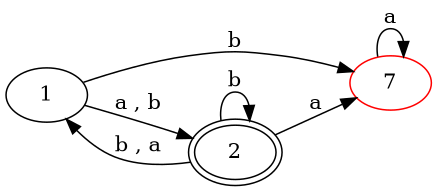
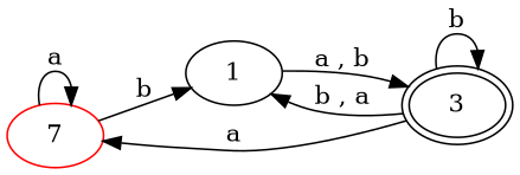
  digraph {
    rankdir=LR
    n1 [color=red label=7]
    n2 [label=1]
-   n3 [label=2 peripheries=2]
+   n3 [label=3 peripheries=2]
    n1 -> n1 [label=a]
-   n2 -> n1 [label=b]
+   n1 -> n2 [label=b]
    n2 -> n3 [label="a , b"]
    n3 -> n1 [label=a]
    n3 -> n2 [label="b , a"]
    n3 -> n3 [label=b]
  }
